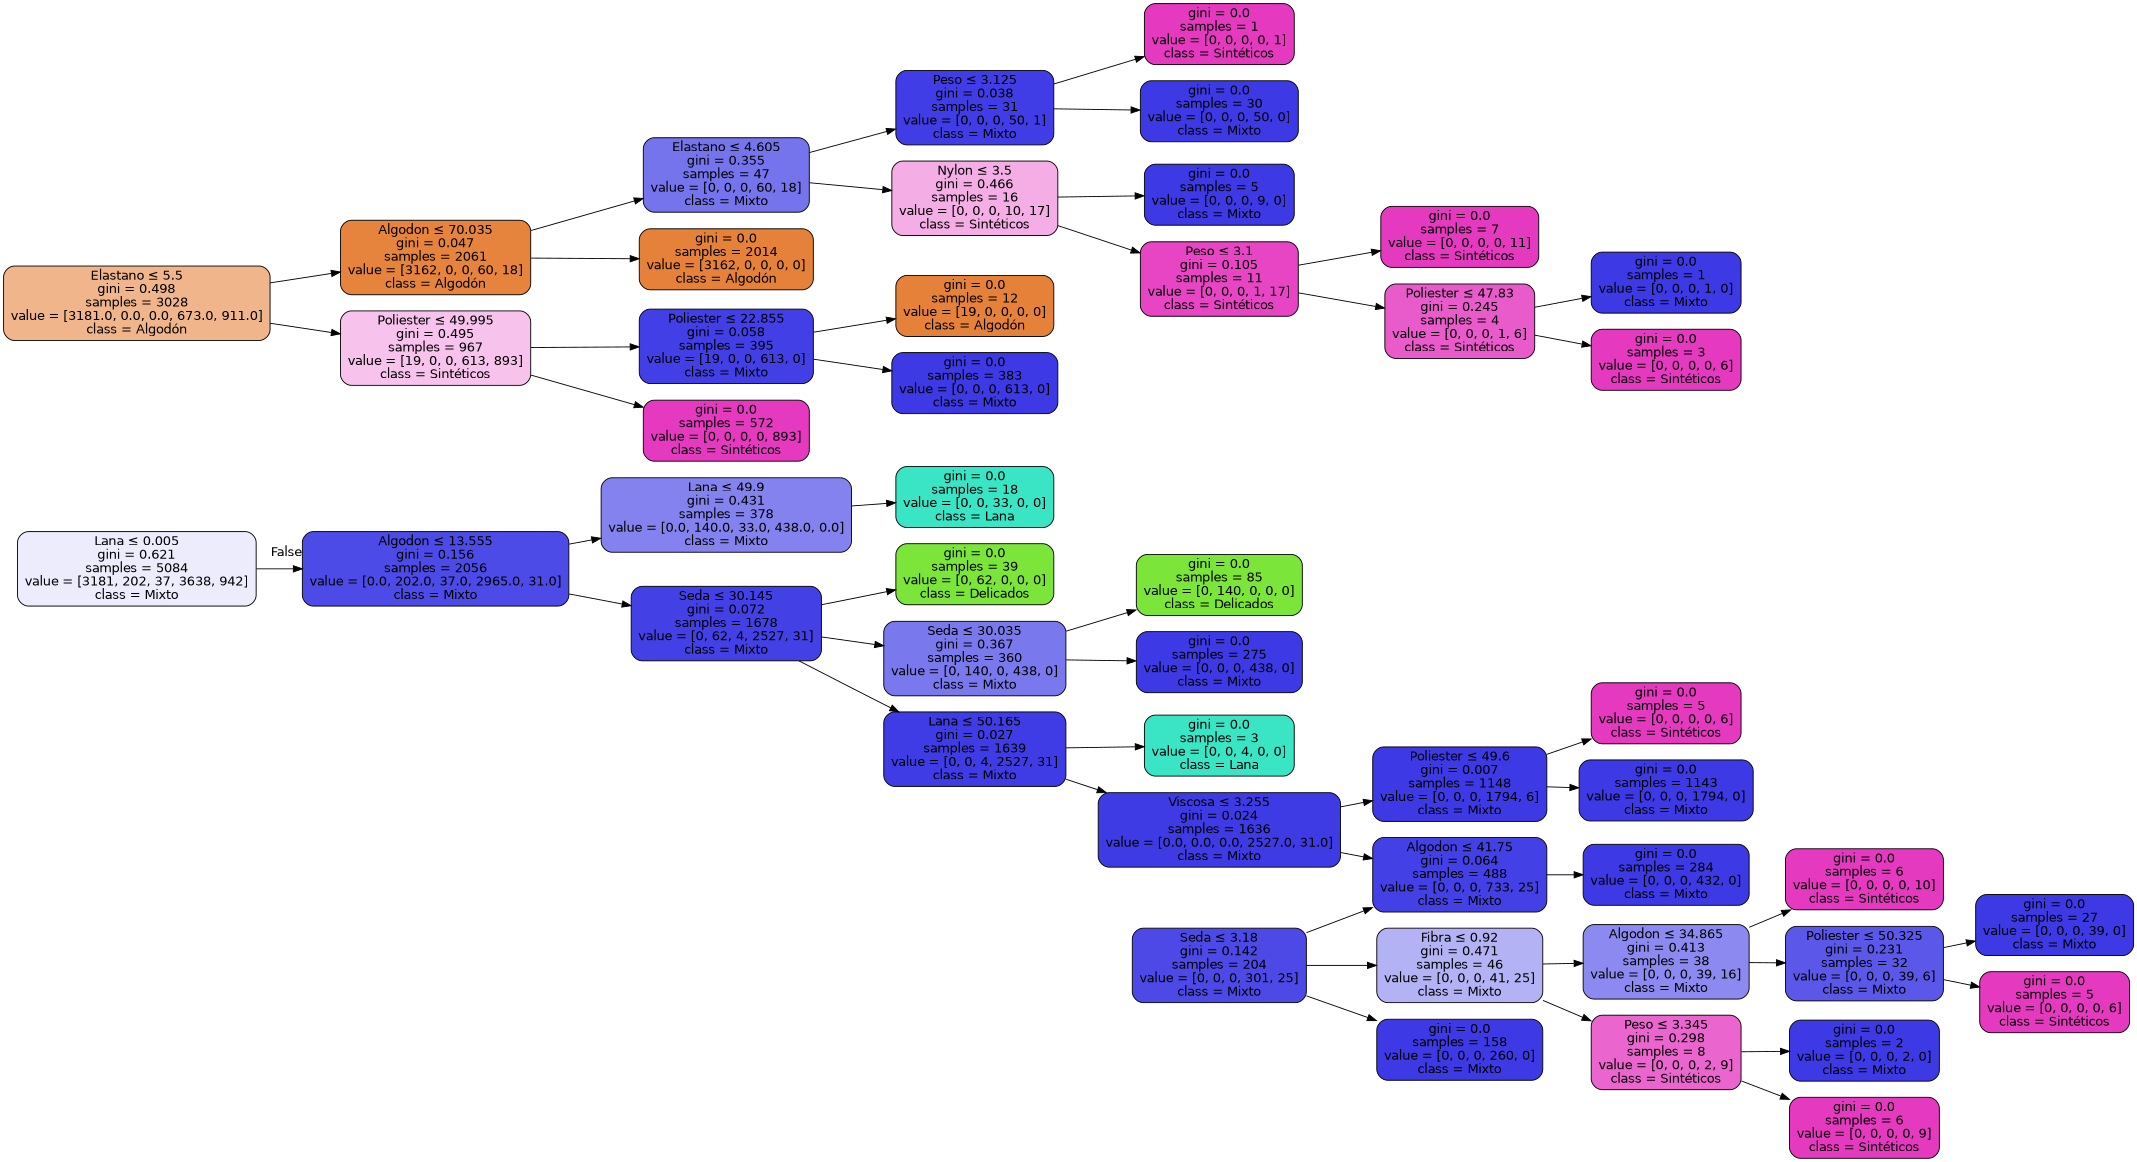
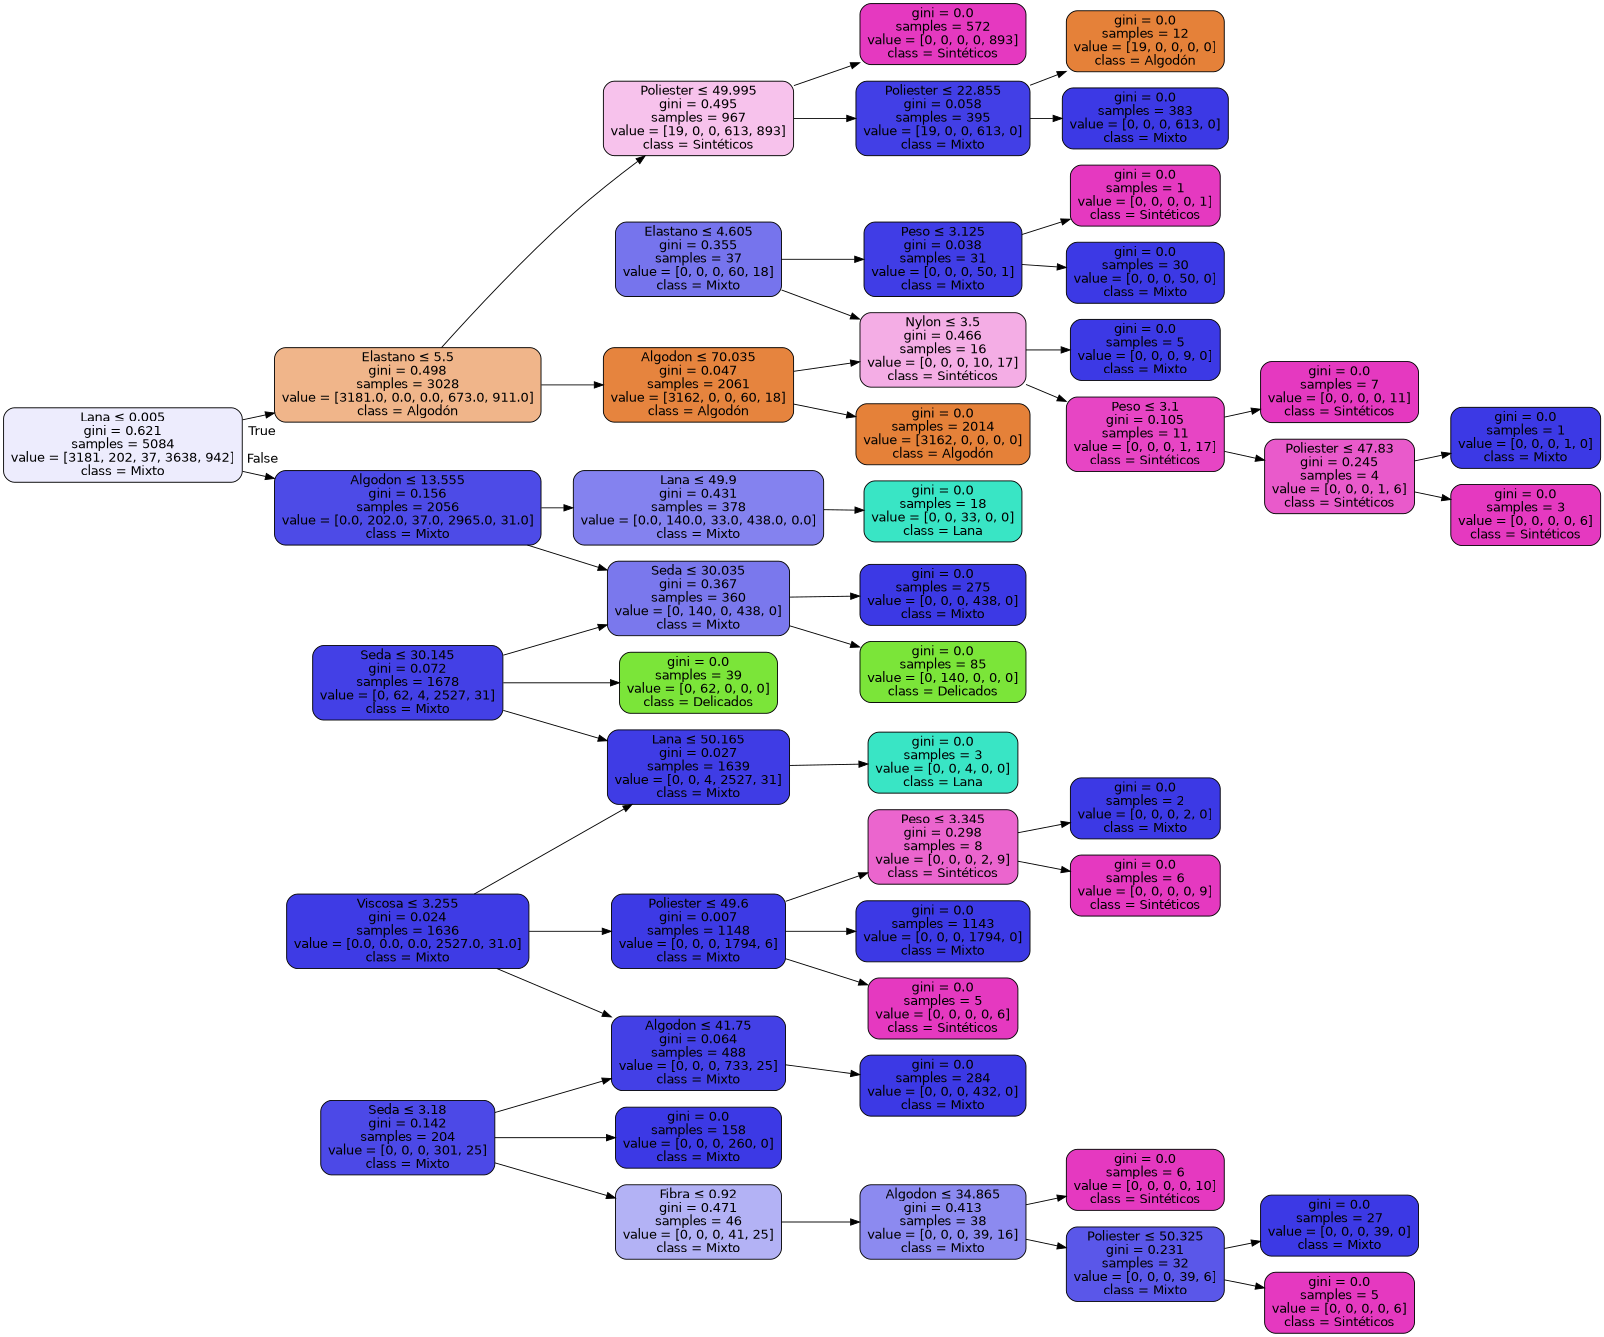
  digraph {
    rankdir=LR
    node [color=black fillcolor="#3c39e5" fontname=helvetica shape=box style="filled, rounded"]
    edge [fontname=helvetica]
    n1 [fillcolor="#edecfd" label=<Lana &le; 0.005<br/>gini = 0.621<br/>samples = 5084<br/>value = [3181, 202, 37, 3638, 942]<br/>class = Mixto>]
    n2 [fillcolor="#f0b58a" label=<Elastano &le; 5.5<br/>gini = 0.498<br/>samples = 3028<br/>value = [3181.0, 0.0, 0.0, 673.0, 911.0]<br/>class = Algodón>]
    n3 [fillcolor="#4d4be7" label=<Algodon &le; 13.555<br/>gini = 0.156<br/>samples = 2056<br/>value = [0.0, 202.0, 37.0, 2965.0, 31.0]<br/>class = Mixto>]
    n4 [fillcolor="#e6843e" label=<Algodon &le; 70.035<br/>gini = 0.047<br/>samples = 2061<br/>value = [3162, 0, 0, 60, 18]<br/>class = Algodón>]
    n5 [fillcolor="#f7c2ec" label=<Poliester &le; 49.995<br/>gini = 0.495<br/>samples = 967<br/>value = [19, 0, 0, 613, 893]<br/>class = Sintéticos>]
    n6 [fillcolor="#8482ef" label=<Lana &le; 49.9<br/>gini = 0.431<br/>samples = 378<br/>value = [0.0, 140.0, 33.0, 438.0, 0.0]<br/>class = Mixto>]
    n7 [fillcolor="#4340e6" label=<Seda &le; 30.145<br/>gini = 0.072<br/>samples = 1678<br/>value = [0, 62, 4, 2527, 31]<br/>class = Mixto>]
-   n8 [fillcolor="#7674ed" label=<Elastano &le; 4.605<br/>gini = 0.355<br/>samples = 47<br/>value = [0, 0, 0, 60, 18]<br/>class = Mixto>]
+   n8 [fillcolor="#7674ed" label=<Elastano &le; 4.605<br/>gini = 0.355<br/>samples = 37<br/>value = [0, 0, 0, 60, 18]<br/>class = Mixto>]
    n9 [fillcolor="#e58139" label=<gini = 0.0<br/>samples = 2014<br/>value = [3162, 0, 0, 0, 0]<br/>class = Algodón>]
    n10 [fillcolor="#423fe6" label=<Poliester &le; 22.855<br/>gini = 0.058<br/>samples = 395<br/>value = [19, 0, 0, 613, 0]<br/>class = Mixto>]
    n11 [fillcolor="#e539c0" label=<gini = 0.0<br/>samples = 572<br/>value = [0, 0, 0, 0, 893]<br/>class = Sintéticos>]
    n12 [fillcolor="#403de6" label=<Peso &le; 3.125<br/>gini = 0.038<br/>samples = 31<br/>value = [0, 0, 0, 50, 1]<br/>class = Mixto>]
    n13 [fillcolor="#f4ade5" label=<Nylon &le; 3.5<br/>gini = 0.466<br/>samples = 16<br/>value = [0, 0, 0, 10, 17]<br/>class = Sintéticos>]
    n14 [fillcolor="#e539c0" label=<gini = 0.0<br/>samples = 1<br/>value = [0, 0, 0, 0, 1]<br/>class = Sintéticos>]
    n15 [label=<gini = 0.0<br/>samples = 30<br/>value = [0, 0, 0, 50, 0]<br/>class = Mixto>]
    n16 [label=<gini = 0.0<br/>samples = 5<br/>value = [0, 0, 0, 9, 0]<br/>class = Mixto>]
    n17 [fillcolor="#e745c4" label=<Peso &le; 3.1<br/>gini = 0.105<br/>samples = 11<br/>value = [0, 0, 0, 1, 17]<br/>class = Sintéticos>]
    n18 [fillcolor="#e539c0" label=<gini = 0.0<br/>samples = 7<br/>value = [0, 0, 0, 0, 11]<br/>class = Sintéticos>]
    n19 [fillcolor="#e95acb" label=<Poliester &le; 47.83<br/>gini = 0.245<br/>samples = 4<br/>value = [0, 0, 0, 1, 6]<br/>class = Sintéticos>]
    n20 [label=<gini = 0.0<br/>samples = 1<br/>value = [0, 0, 0, 1, 0]<br/>class = Mixto>]
    n21 [fillcolor="#e539c0" label=<gini = 0.0<br/>samples = 3<br/>value = [0, 0, 0, 0, 6]<br/>class = Sintéticos>]
    n22 [fillcolor="#e58139" label=<gini = 0.0<br/>samples = 12<br/>value = [19, 0, 0, 0, 0]<br/>class = Algodón>]
    n23 [label=<gini = 0.0<br/>samples = 383<br/>value = [0, 0, 0, 613, 0]<br/>class = Mixto>]
    n24 [fillcolor="#39e5c5" label=<gini = 0.0<br/>samples = 18<br/>value = [0, 0, 33, 0, 0]<br/>class = Lana>]
    n25 [fillcolor="#7a78ed" label=<Seda &le; 30.035<br/>gini = 0.367<br/>samples = 360<br/>value = [0, 140, 0, 438, 0]<br/>class = Mixto>]
    n26 [fillcolor="#3f3ce5" label=<Lana &le; 50.165<br/>gini = 0.027<br/>samples = 1639<br/>value = [0, 0, 4, 2527, 31]<br/>class = Mixto>]
    n27 [fillcolor="#7be539" label=<gini = 0.0<br/>samples = 39<br/>value = [0, 62, 0, 0, 0]<br/>class = Delicados>]
    n28 [label=<gini = 0.0<br/>samples = 275<br/>value = [0, 0, 0, 438, 0]<br/>class = Mixto>]
    n29 [fillcolor="#7be539" label=<gini = 0.0<br/>samples = 85<br/>value = [0, 140, 0, 0, 0]<br/>class = Delicados>]
    n30 [fillcolor="#3e3be5" label=<Viscosa &le; 3.255<br/>gini = 0.024<br/>samples = 1636<br/>value = [0.0, 0.0, 0.0, 2527.0, 31.0]<br/>class = Mixto>]
    n31 [fillcolor="#39e5c5" label=<gini = 0.0<br/>samples = 3<br/>value = [0, 0, 4, 0, 0]<br/>class = Lana>]
    n32 [fillcolor="#4340e6" label=<Algodon &le; 41.75<br/>gini = 0.064<br/>samples = 488<br/>value = [0, 0, 0, 733, 25]<br/>class = Mixto>]
    n33 [fillcolor="#3d3ae5" label=<Poliester &le; 49.6<br/>gini = 0.007<br/>samples = 1148<br/>value = [0, 0, 0, 1794, 6]<br/>class = Mixto>]
    n34 [label=<gini = 0.0<br/>samples = 284<br/>value = [0, 0, 0, 432, 0]<br/>class = Mixto>]
    n35 [label=<gini = 0.0<br/>samples = 1143<br/>value = [0, 0, 0, 1794, 0]<br/>class = Mixto>]
    n36 [fillcolor="#e539c0" label=<gini = 0.0<br/>samples = 5<br/>value = [0, 0, 0, 0, 6]<br/>class = Sintéticos>]
    n37 [fillcolor="#4c49e7" label=<Seda &le; 3.18<br/>gini = 0.142<br/>samples = 204<br/>value = [0, 0, 0, 301, 25]<br/>class = Mixto>]
    n38 [fillcolor="#b3b2f5" label=<Fibra &le; 0.92<br/>gini = 0.471<br/>samples = 46<br/>value = [0, 0, 0, 41, 25]<br/>class = Mixto>]
    n39 [label=<gini = 0.0<br/>samples = 158<br/>value = [0, 0, 0, 260, 0]<br/>class = Mixto>]
    n40 [fillcolor="#eb65ce" label=<Peso &le; 3.345<br/>gini = 0.298<br/>samples = 8<br/>value = [0, 0, 0, 2, 9]<br/>class = Sintéticos>]
    n41 [fillcolor="#8c8af0" label=<Algodon &le; 34.865<br/>gini = 0.413<br/>samples = 38<br/>value = [0, 0, 0, 39, 16]<br/>class = Mixto>]
    n42 [label=<gini = 0.0<br/>samples = 2<br/>value = [0, 0, 0, 2, 0]<br/>class = Mixto>]
    n43 [fillcolor="#e539c0" label=<gini = 0.0<br/>samples = 6<br/>value = [0, 0, 0, 0, 9]<br/>class = Sintéticos>]
    n44 [fillcolor="#e539c0" label=<gini = 0.0<br/>samples = 6<br/>value = [0, 0, 0, 0, 10]<br/>class = Sintéticos>]
    n45 [fillcolor="#5a57e9" label=<Poliester &le; 50.325<br/>gini = 0.231<br/>samples = 32<br/>value = [0, 0, 0, 39, 6]<br/>class = Mixto>]
    n46 [label=<gini = 0.0<br/>samples = 27<br/>value = [0, 0, 0, 39, 0]<br/>class = Mixto>]
    n47 [fillcolor="#e539c0" label=<gini = 0.0<br/>samples = 5<br/>value = [0, 0, 0, 0, 6]<br/>class = Sintéticos>]
+   n1 -> n2 [headlabel=True labelangle=45 labeldistance=2.5]
    n1 -> n3 [headlabel=False labelangle=-45 labeldistance=2.5]
    n2 -> n4
    n2 -> n5
    n3 -> n6
-   n3 -> n7
-   n4 -> n8
+   n3 -> n25
+   n4 -> n13
    n4 -> n9
    n5 -> n10
    n5 -> n11
    n6 -> n24
    n7 -> n25
    n7 -> n26
    n7 -> n27
    n8 -> n12
    n8 -> n13
    n10 -> n22
    n10 -> n23
    n12 -> n14
    n12 -> n15
    n13 -> n16
    n13 -> n17
    n17 -> n18
    n17 -> n19
    n19 -> n20
    n19 -> n21
    n25 -> n28
    n25 -> n29
-   n26 -> n30
+   n30 -> n26
    n26 -> n31
    n30 -> n32
    n30 -> n33
    n32 -> n34
    n33 -> n35
    n33 -> n36
    n37 -> n32
    n37 -> n38
    n37 -> n39
-   n38 -> n40
+   n33 -> n40
    n38 -> n41
    n40 -> n42
    n40 -> n43
    n41 -> n44
    n41 -> n45
    n45 -> n46
    n45 -> n47
  }
